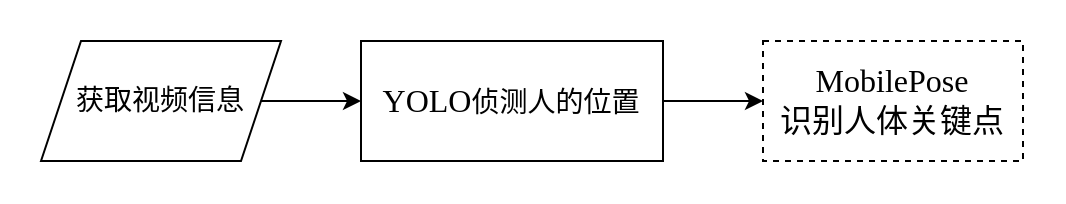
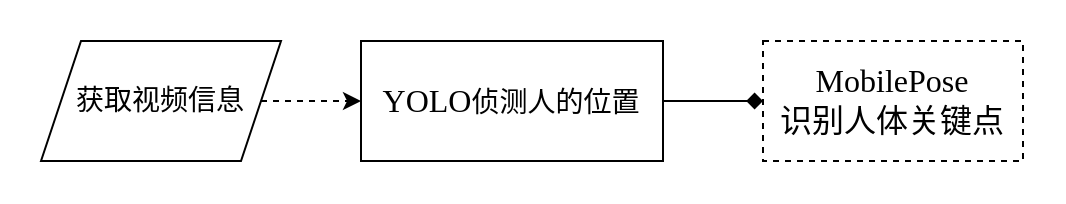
  <mxCell id="0" />
  <mxCell id="1" parent="0" />
- <mxCell id="2" style="edgeStyle=orthogonalEdgeStyle;rounded=0;orthogonalLoop=1;jettySize=auto;html=1;exitX=1;exitY=0.5;exitDx=0;exitDy=0;fontSize=14;" edge="1" parent="1" source="3" target="5"><mxGeometry relative="1" as="geometry" /></mxCell>
+ <mxCell id="2" style="edgeStyle=orthogonalEdgeStyle;rounded=0;orthogonalLoop=1;jettySize=auto;html=1;exitX=1;exitY=0.5;exitDx=0;exitDy=0;fontSize=14;dashed=1;" edge="1" parent="1" source="3" target="5"><mxGeometry relative="1" as="geometry" /></mxCell>
  <mxCell id="3" value="&lt;font style=&quot;font-size: 14px&quot;&gt;获取视频信息&lt;/font&gt;" style="shape=parallelogram;perimeter=parallelogramPerimeter;whiteSpace=wrap;html=1;fixedSize=1;" vertex="1" parent="1"><mxGeometry x="20" y="20" width="120" height="60" as="geometry" /></mxCell>
- <mxCell id="4" style="edgeStyle=orthogonalEdgeStyle;rounded=0;orthogonalLoop=1;jettySize=auto;html=1;exitX=1;exitY=0.5;exitDx=0;exitDy=0;entryX=0;entryY=0.5;entryDx=0;entryDy=0;fontSize=14;" edge="1" parent="1" source="5" target="6"><mxGeometry relative="1" as="geometry" /></mxCell>
+ <mxCell id="4" style="edgeStyle=orthogonalEdgeStyle;rounded=0;orthogonalLoop=1;jettySize=auto;html=1;exitX=1;exitY=0.5;exitDx=0;exitDy=0;entryX=0;entryY=0.5;entryDx=0;entryDy=0;fontSize=14;endArrow=diamond;" edge="1" parent="1" source="5" target="6"><mxGeometry relative="1" as="geometry" /></mxCell>
  <mxCell id="5" value="&lt;span lang=&quot;EN-US&quot; style=&quot;font-size: 12pt ; font-family: &amp;#34;times new roman&amp;#34; , serif&quot;&gt;YOLO&lt;/span&gt;侦测人的位置" style="rounded=0;whiteSpace=wrap;html=1;fontSize=14;" vertex="1" parent="1"><mxGeometry x="180" y="20" width="151" height="60" as="geometry" /></mxCell>
  <mxCell id="6" value="&lt;span lang=&quot;EN-US&quot; style=&quot;font-size: 12pt ; font-family: &amp;#34;times new roman&amp;#34; , serif&quot;&gt;MobilePose&lt;br&gt;&lt;/span&gt;&lt;span style=&quot;font-size: 12pt&quot;&gt;识别人体关键点&lt;/span&gt;" style="rounded=0;whiteSpace=wrap;html=1;fontSize=14;dashed=1;" vertex="1" parent="1"><mxGeometry x="381" y="20" width="130" height="60" as="geometry" /></mxCell>
